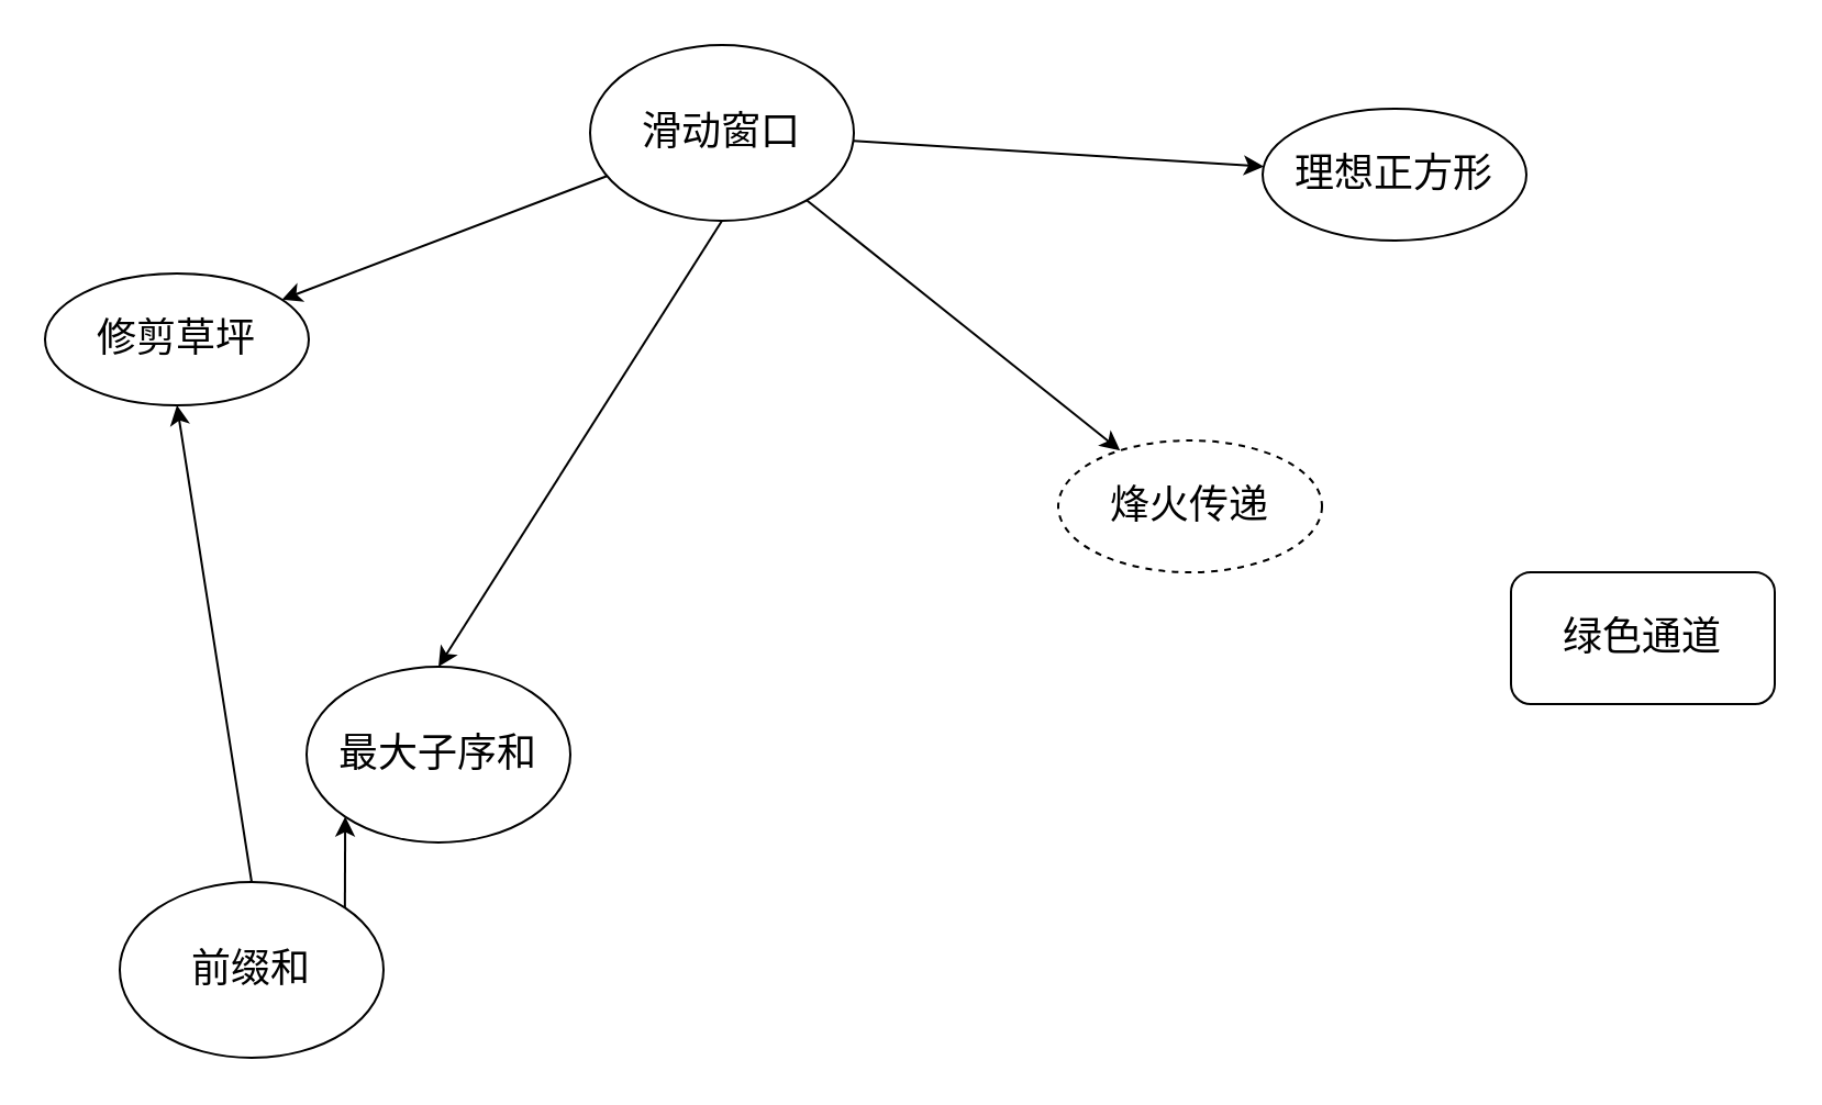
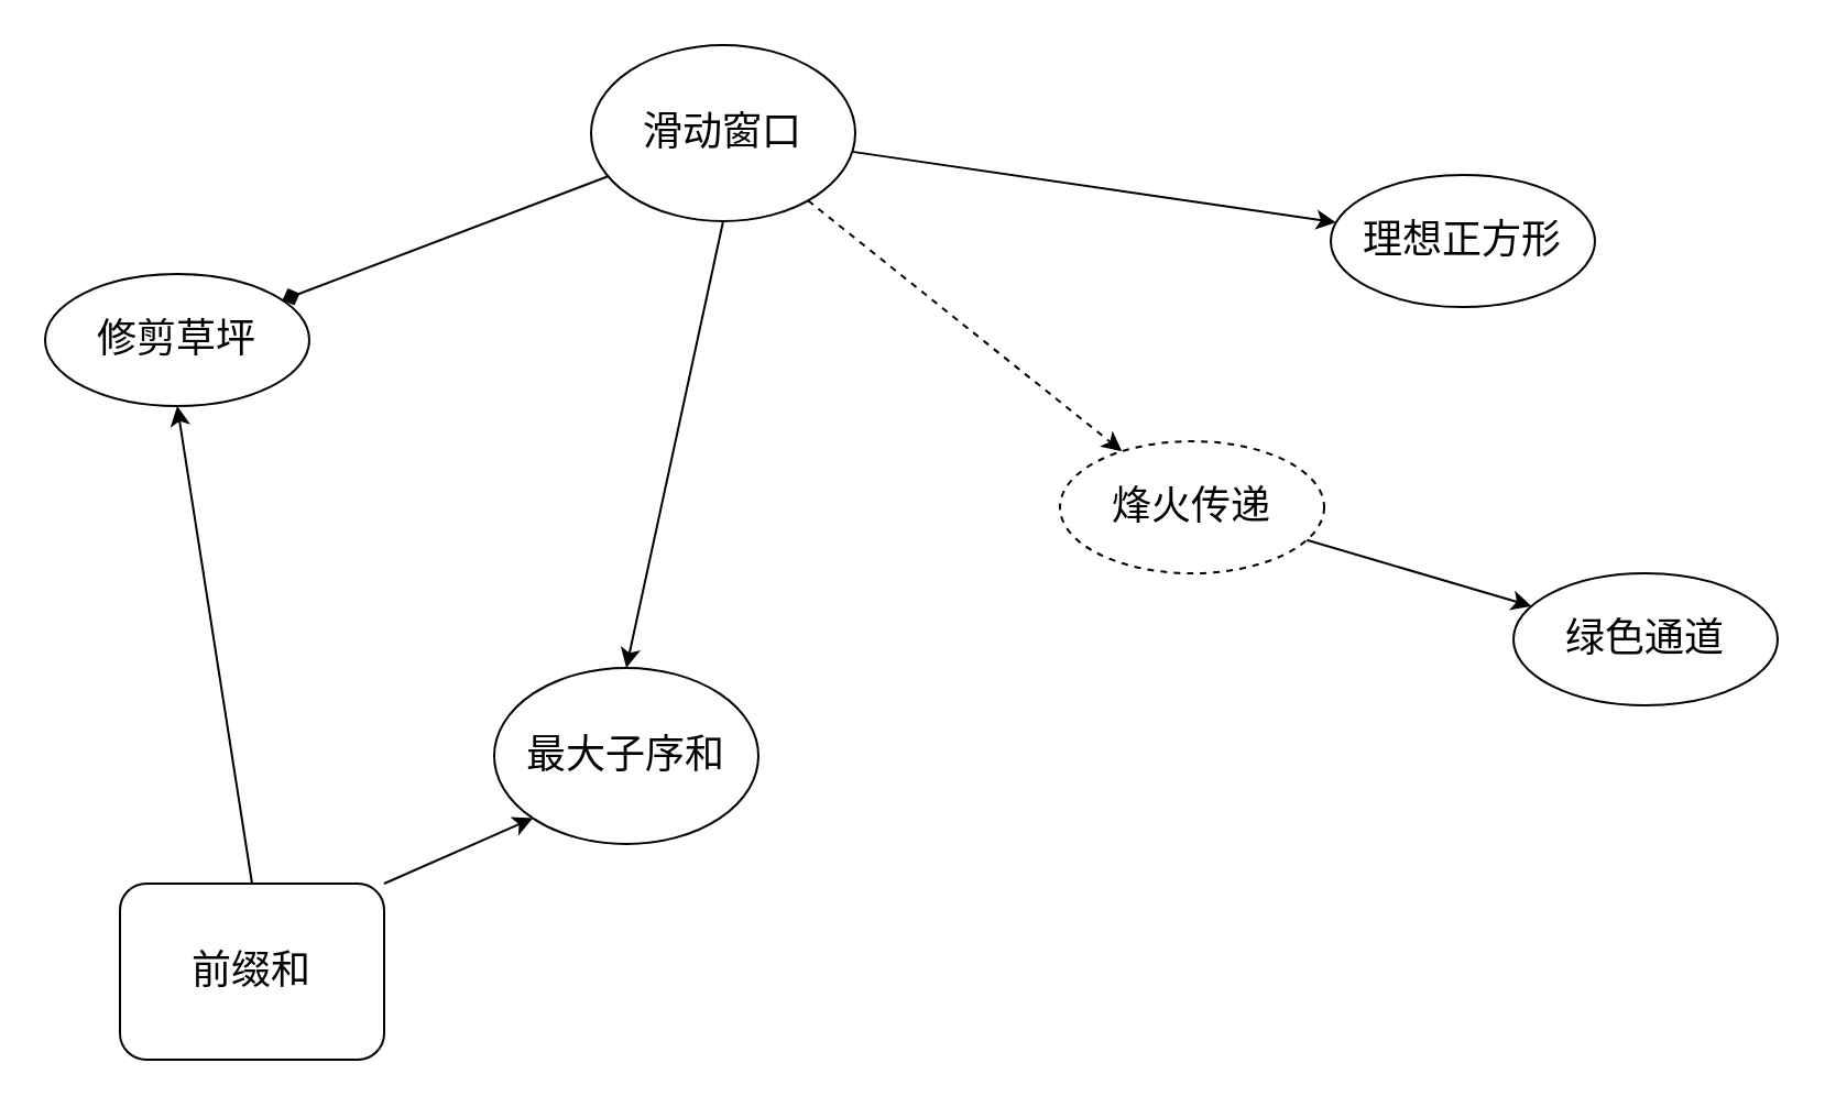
  <mxCell id="0" />
  <mxCell id="1" parent="0" />
  <mxCell id="2" style="edgeStyle=none;rounded=0;orthogonalLoop=1;jettySize=auto;html=1;exitX=0.5;exitY=1;exitDx=0;exitDy=0;entryX=0.5;entryY=0;entryDx=0;entryDy=0;fontSize=18;" edge="1" parent="1" source="6" target="7"><mxGeometry relative="1" as="geometry" /></mxCell>
- <mxCell id="3" value="" style="edgeStyle=none;rounded=0;orthogonalLoop=1;jettySize=auto;html=1;fontSize=18;" edge="1" parent="1" source="6" target="12"><mxGeometry relative="1" as="geometry" /></mxCell>
- <mxCell id="4" value="" style="edgeStyle=none;rounded=0;orthogonalLoop=1;jettySize=auto;html=1;fontSize=18;" edge="1" parent="1" source="6" target="14"><mxGeometry relative="1" as="geometry" /></mxCell>
+ <mxCell id="3" value="" style="edgeStyle=none;rounded=0;orthogonalLoop=1;jettySize=auto;html=1;fontSize=18;dashed=1;" edge="1" parent="1" source="6" target="12"><mxGeometry relative="1" as="geometry" /></mxCell>
+ <mxCell id="4" value="" style="edgeStyle=none;rounded=0;orthogonalLoop=1;jettySize=auto;html=1;fontSize=18;endArrow=diamond;" edge="1" parent="1" source="6" target="14"><mxGeometry relative="1" as="geometry" /></mxCell>
  <mxCell id="5" value="" style="edgeStyle=none;rounded=0;orthogonalLoop=1;jettySize=auto;html=1;fontSize=18;" edge="1" parent="1" source="6" target="15"><mxGeometry relative="1" as="geometry" /></mxCell>
  <mxCell id="6" value="&lt;font style=&quot;font-size: 18px;&quot;&gt;滑动窗口&lt;/font&gt;" style="ellipse;whiteSpace=wrap;html=1;" vertex="1" parent="1"><mxGeometry x="268" y="20" width="120" height="80" as="geometry" /></mxCell>
- <mxCell id="7" value="&lt;font style=&quot;font-size: 18px;&quot;&gt;最大子序和&lt;/font&gt;" style="ellipse;whiteSpace=wrap;html=1;" vertex="1" parent="1"><mxGeometry x="139" y="303" width="120" height="80" as="geometry" /></mxCell>
+ <mxCell id="7" value="&lt;font style=&quot;font-size: 18px;&quot;&gt;最大子序和&lt;/font&gt;" style="ellipse;whiteSpace=wrap;html=1;" vertex="1" parent="1"><mxGeometry x="224" y="303" width="120" height="80" as="geometry" /></mxCell>
  <mxCell id="8" style="rounded=0;orthogonalLoop=1;jettySize=auto;html=1;exitX=1;exitY=0;exitDx=0;exitDy=0;entryX=0;entryY=1;entryDx=0;entryDy=0;fontSize=18;" edge="1" parent="1" source="10" target="7"><mxGeometry relative="1" as="geometry" /></mxCell>
  <mxCell id="9" style="edgeStyle=none;rounded=0;orthogonalLoop=1;jettySize=auto;html=1;exitX=0.5;exitY=0;exitDx=0;exitDy=0;entryX=0.5;entryY=1;entryDx=0;entryDy=0;fontSize=18;" edge="1" parent="1" source="10" target="14"><mxGeometry relative="1" as="geometry" /></mxCell>
- <mxCell id="10" value="&lt;font style=&quot;font-size: 18px;&quot;&gt;前缀和&lt;/font&gt;" style="ellipse;whiteSpace=wrap;html=1;" vertex="1" parent="1"><mxGeometry x="54" y="401" width="120" height="80" as="geometry" /></mxCell>
+ <mxCell id="10" value="&lt;font style=&quot;font-size: 18px;&quot;&gt;前缀和&lt;/font&gt;" style="whiteSpace=wrap;html=1;rounded=1;" vertex="1" parent="1"><mxGeometry x="54" y="401" width="120" height="80" as="geometry" /></mxCell>
+ <mxCell id="11" value="" style="edgeStyle=none;rounded=0;orthogonalLoop=1;jettySize=auto;html=1;fontSize=18;" edge="1" parent="1" source="12" target="13"><mxGeometry relative="1" as="geometry" /></mxCell>
  <mxCell id="12" value="&lt;font style=&quot;font-size: 18px;&quot;&gt;烽火传递&lt;/font&gt;" style="ellipse;whiteSpace=wrap;html=1;dashed=1;" vertex="1" parent="1"><mxGeometry x="481" y="200" width="120" height="60" as="geometry" /></mxCell>
- <mxCell id="13" value="&lt;font style=&quot;font-size: 18px;&quot;&gt;绿色通道&lt;/font&gt;" style="whiteSpace=wrap;html=1;rounded=1;" vertex="1" parent="1"><mxGeometry x="687" y="260" width="120" height="60" as="geometry" /></mxCell>
+ <mxCell id="13" value="&lt;font style=&quot;font-size: 18px;&quot;&gt;绿色通道&lt;/font&gt;" style="ellipse;whiteSpace=wrap;html=1;" vertex="1" parent="1"><mxGeometry x="687" y="260" width="120" height="60" as="geometry" /></mxCell>
  <mxCell id="14" value="&lt;font style=&quot;font-size: 18px;&quot;&gt;修剪草坪&lt;/font&gt;" style="ellipse;whiteSpace=wrap;html=1;" vertex="1" parent="1"><mxGeometry x="20" y="124" width="120" height="60" as="geometry" /></mxCell>
- <mxCell id="15" value="&lt;font style=&quot;font-size: 18px;&quot;&gt;理想正方形&lt;/font&gt;" style="ellipse;whiteSpace=wrap;html=1;" vertex="1" parent="1"><mxGeometry x="574" y="49" width="120" height="60" as="geometry" /></mxCell>
+ <mxCell id="15" value="&lt;font style=&quot;font-size: 18px;&quot;&gt;理想正方形&lt;/font&gt;" style="ellipse;whiteSpace=wrap;html=1;" vertex="1" parent="1"><mxGeometry x="604" y="79" width="120" height="60" as="geometry" /></mxCell>
